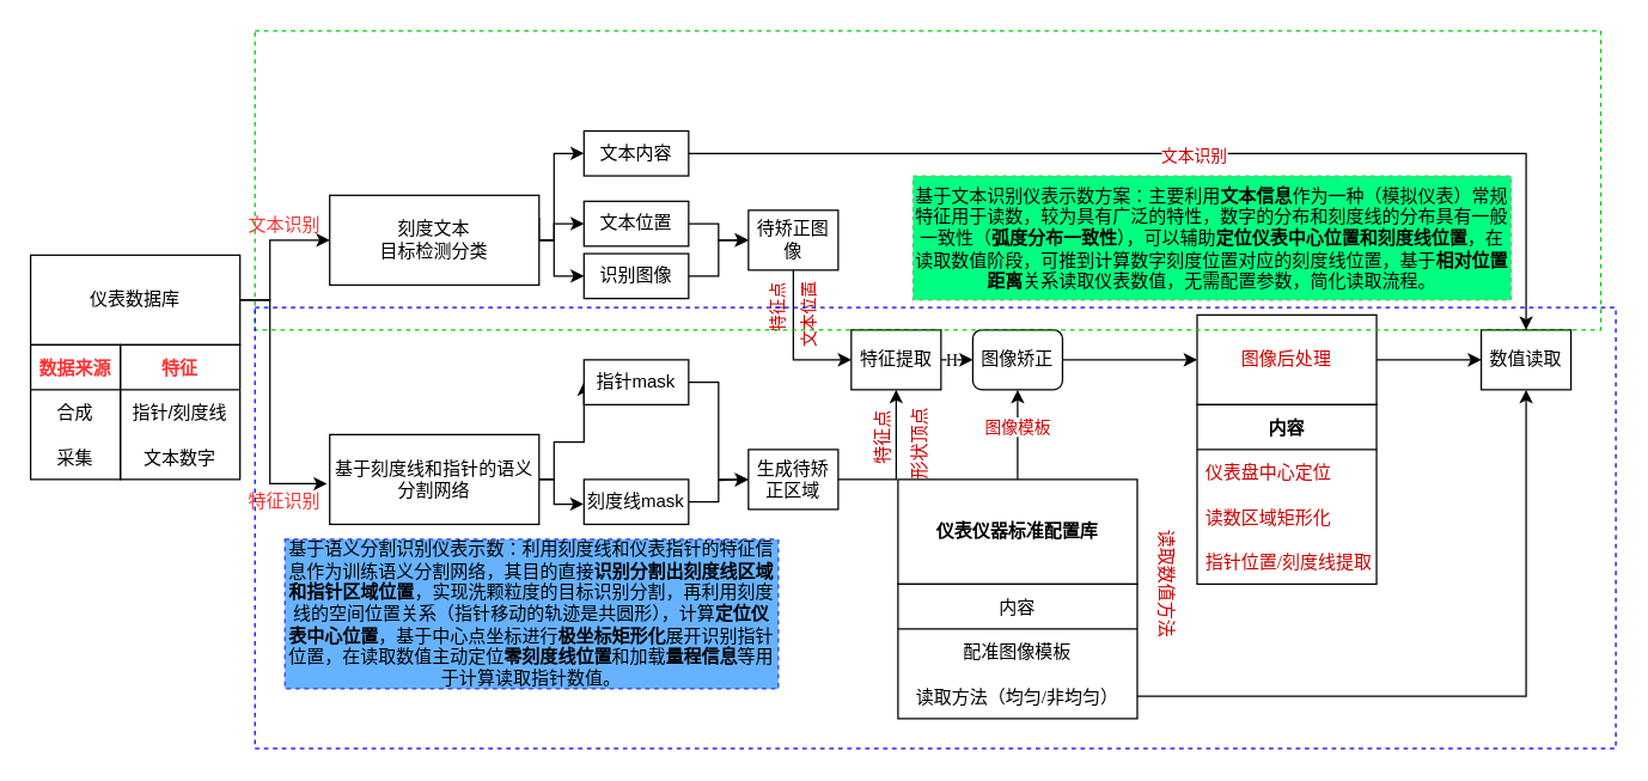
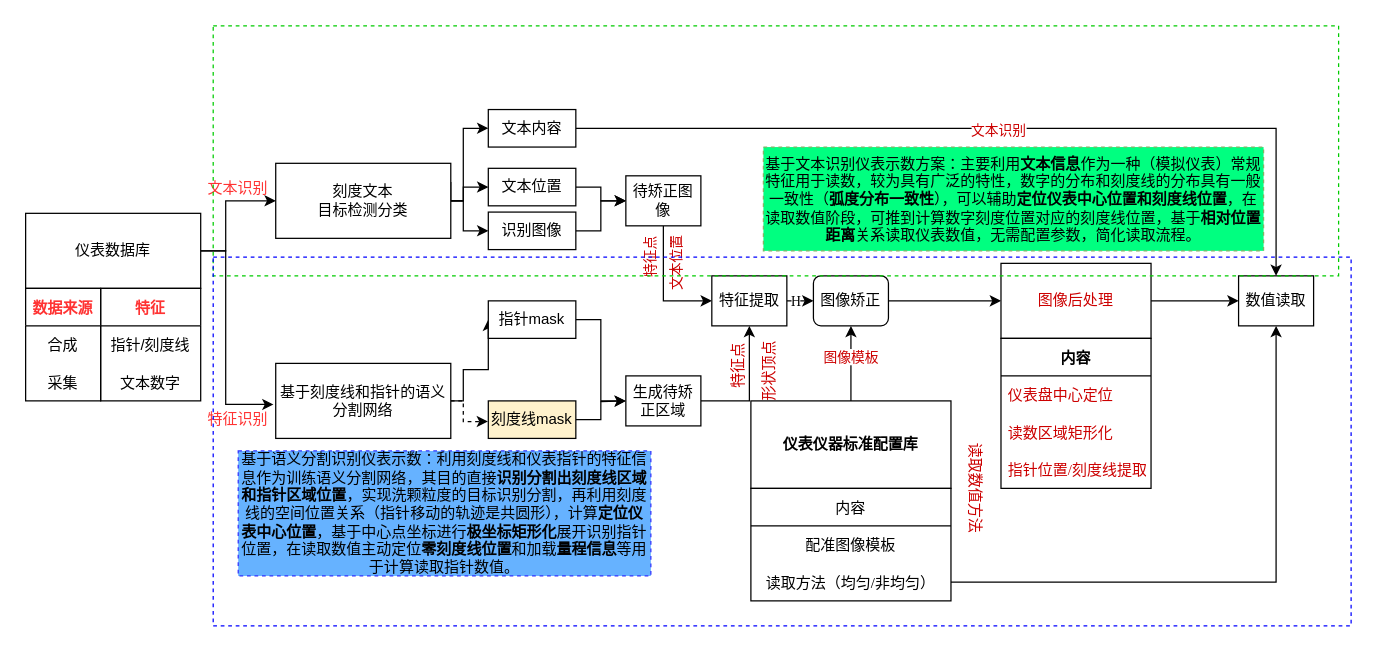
  <mxCell id="0" />
  <mxCell id="1" parent="0" />
  <mxCell id="2" style="edgeStyle=orthogonalEdgeStyle;rounded=0;orthogonalLoop=1;jettySize=auto;html=1;entryX=0;entryY=0.5;entryDx=0;entryDy=0;fontFamily=Times New Roman;fontColor=#FF3333;" edge="1" parent="1" source="4" target="8"><mxGeometry relative="1" as="geometry"><Array as="points"><mxPoint x="180" y="200" /><mxPoint x="180" y="160" /></Array></mxGeometry></mxCell>
  <mxCell id="3" style="edgeStyle=orthogonalEdgeStyle;rounded=0;orthogonalLoop=1;jettySize=auto;html=1;exitX=1;exitY=0.5;exitDx=0;exitDy=0;entryX=-0.013;entryY=0.547;entryDx=0;entryDy=0;entryPerimeter=0;fontFamily=Times New Roman;fontColor=#FF3333;" edge="1" parent="1" source="4" target="11"><mxGeometry relative="1" as="geometry"><Array as="points"><mxPoint x="180" y="200" /><mxPoint x="180" y="323" /></Array></mxGeometry></mxCell>
  <mxCell id="4" value="仪表数据库" style="rounded=0;whiteSpace=wrap;html=1;" vertex="1" parent="1"><mxGeometry x="20" y="170" width="140" height="60" as="geometry" /></mxCell>
  <mxCell id="5" style="edgeStyle=orthogonalEdgeStyle;rounded=0;orthogonalLoop=1;jettySize=auto;html=1;exitX=1;exitY=0.5;exitDx=0;exitDy=0;entryX=0;entryY=0.5;entryDx=0;entryDy=0;fontFamily=Times New Roman;fontColor=#FF3333;" edge="1" parent="1" source="8" target="27"><mxGeometry relative="1" as="geometry"><Array as="points"><mxPoint x="370" y="160" /><mxPoint x="370" y="102" /></Array></mxGeometry></mxCell>
  <mxCell id="6" style="edgeStyle=orthogonalEdgeStyle;rounded=0;orthogonalLoop=1;jettySize=auto;html=1;exitX=1;exitY=0.25;exitDx=0;exitDy=0;entryX=0;entryY=0.5;entryDx=0;entryDy=0;fontFamily=Times New Roman;fontColor=#FF3333;" edge="1" parent="1" source="8" target="23"><mxGeometry relative="1" as="geometry"><Array as="points"><mxPoint x="360" y="160" /><mxPoint x="370" y="160" /><mxPoint x="370" y="149" /></Array></mxGeometry></mxCell>
  <mxCell id="7" style="edgeStyle=orthogonalEdgeStyle;rounded=0;orthogonalLoop=1;jettySize=auto;html=1;exitX=1;exitY=0.5;exitDx=0;exitDy=0;entryX=0;entryY=0.5;entryDx=0;entryDy=0;fontFamily=Times New Roman;fontColor=#CC0000;" edge="1" parent="1" source="8" target="43"><mxGeometry relative="1" as="geometry"><Array as="points"><mxPoint x="370" y="160" /><mxPoint x="370" y="184" /></Array></mxGeometry></mxCell>
  <mxCell id="8" value="刻度文本&lt;br&gt;目标检测分类" style="rounded=0;whiteSpace=wrap;html=1;" vertex="1" parent="1"><mxGeometry x="220" y="130" width="140" height="60" as="geometry" /></mxCell>
  <mxCell id="9" style="edgeStyle=orthogonalEdgeStyle;rounded=0;orthogonalLoop=1;jettySize=auto;html=1;exitX=1;exitY=0.5;exitDx=0;exitDy=0;entryX=0;entryY=0.5;entryDx=0;entryDy=0;fontFamily=Times New Roman;fontColor=#FF3333;" edge="1" parent="1" source="11" target="29"><mxGeometry relative="1" as="geometry"><Array as="points"><mxPoint x="370" y="320" /><mxPoint x="370" y="295" /></Array></mxGeometry></mxCell>
- <mxCell id="10" style="edgeStyle=orthogonalEdgeStyle;rounded=0;orthogonalLoop=1;jettySize=auto;html=1;exitX=1;exitY=0.5;exitDx=0;exitDy=0;entryX=-0.004;entryY=0.549;entryDx=0;entryDy=0;entryPerimeter=0;fontFamily=Times New Roman;fontColor=#FF3333;" edge="1" parent="1" source="11" target="31"><mxGeometry relative="1" as="geometry"><Array as="points"><mxPoint x="370" y="320" /><mxPoint x="370" y="337" /></Array></mxGeometry></mxCell>
+ <mxCell id="10" style="edgeStyle=orthogonalEdgeStyle;rounded=0;orthogonalLoop=1;jettySize=auto;html=1;exitX=1;exitY=0.5;exitDx=0;exitDy=0;entryX=-0.004;entryY=0.549;entryDx=0;entryDy=0;entryPerimeter=0;fontFamily=Times New Roman;fontColor=#FF3333;dashed=1;" edge="1" parent="1" source="11" target="31"><mxGeometry relative="1" as="geometry"><Array as="points"><mxPoint x="370" y="320" /><mxPoint x="370" y="337" /></Array></mxGeometry></mxCell>
  <mxCell id="11" value="基于刻度线和指针的语义分割网络" style="rounded=0;whiteSpace=wrap;html=1;" vertex="1" parent="1"><mxGeometry x="220" y="290" width="140" height="60" as="geometry" /></mxCell>
  <mxCell id="12" style="edgeStyle=orthogonalEdgeStyle;rounded=0;orthogonalLoop=1;jettySize=auto;html=1;exitX=1;exitY=0.5;exitDx=0;exitDy=0;entryX=0;entryY=0.5;entryDx=0;entryDy=0;fontFamily=Times New Roman;fontColor=#000000;startArrow=none;" edge="1" parent="1" source="55" target="21"><mxGeometry relative="1" as="geometry" /></mxCell>
  <mxCell id="13" style="edgeStyle=orthogonalEdgeStyle;rounded=0;orthogonalLoop=1;jettySize=auto;html=1;exitX=1;exitY=0.5;exitDx=0;exitDy=0;entryX=0;entryY=0.5;entryDx=0;entryDy=0;fontFamily=Times New Roman;fontColor=#CC0000;" edge="1" parent="1" source="14" target="55"><mxGeometry relative="1" as="geometry" /></mxCell>
  <mxCell id="14" value="图像矫正" style="whiteSpace=wrap;html=1;align=center;rounded=1;" vertex="1" parent="1"><mxGeometry x="650" y="220" width="60" height="40" as="geometry" /></mxCell>
  <mxCell id="15" value="特征" style="swimlane;fontStyle=1;childLayout=stackLayout;horizontal=1;startSize=30;horizontalStack=0;resizeParent=1;resizeParentMax=0;resizeLast=0;collapsible=1;marginBottom=0;fontColor=#FF3333;" vertex="1" parent="1"><mxGeometry x="80" y="230" width="80" height="90" as="geometry"><mxRectangle x="30" y="170" width="60" height="30" as="alternateBounds" /></mxGeometry></mxCell>
  <mxCell id="16" value="指针/刻度线" style="text;strokeColor=none;fillColor=none;align=center;verticalAlign=middle;spacingLeft=4;spacingRight=4;overflow=hidden;points=[[0,0.5],[1,0.5]];portConstraint=eastwest;rotatable=0;" vertex="1" parent="15"><mxGeometry y="30" width="80" height="30" as="geometry" /></mxCell>
  <mxCell id="17" value="文本数字" style="text;strokeColor=none;fillColor=none;align=center;verticalAlign=middle;spacingLeft=4;spacingRight=4;overflow=hidden;points=[[0,0.5],[1,0.5]];portConstraint=eastwest;rotatable=0;" vertex="1" parent="15"><mxGeometry y="60" width="80" height="30" as="geometry" /></mxCell>
  <mxCell id="18" value="数据来源" style="swimlane;fontStyle=1;childLayout=stackLayout;horizontal=1;startSize=30;horizontalStack=0;resizeParent=1;resizeParentMax=0;resizeLast=0;collapsible=1;marginBottom=0;align=center;fontColor=#FF3333;" vertex="1" parent="1"><mxGeometry x="20" y="230" width="60" height="90" as="geometry" /></mxCell>
  <mxCell id="19" value="合成" style="text;strokeColor=none;fillColor=none;align=center;verticalAlign=middle;spacingLeft=4;spacingRight=4;overflow=hidden;points=[[0,0.5],[1,0.5]];portConstraint=eastwest;rotatable=0;" vertex="1" parent="18"><mxGeometry y="30" width="60" height="30" as="geometry" /></mxCell>
  <mxCell id="20" value="采集" style="text;strokeColor=none;fillColor=none;align=center;verticalAlign=middle;spacingLeft=4;spacingRight=4;overflow=hidden;points=[[0,0.5],[1,0.5]];portConstraint=eastwest;rotatable=0;" vertex="1" parent="18"><mxGeometry y="60" width="60" height="30" as="geometry" /></mxCell>
  <mxCell id="21" value="数值读取" style="rounded=0;whiteSpace=wrap;html=1;align=center;" vertex="1" parent="1"><mxGeometry x="990" y="220" width="60" height="40" as="geometry" /></mxCell>
  <mxCell id="22" style="edgeStyle=orthogonalEdgeStyle;rounded=0;orthogonalLoop=1;jettySize=auto;html=1;exitX=1;exitY=0.5;exitDx=0;exitDy=0;entryX=0;entryY=0.5;entryDx=0;entryDy=0;fontFamily=Times New Roman;fontColor=#FF3333;" edge="1" parent="1" source="23" target="33"><mxGeometry relative="1" as="geometry" /></mxCell>
  <mxCell id="23" value="文本位置" style="rounded=0;whiteSpace=wrap;html=1;" vertex="1" parent="1"><mxGeometry x="390" y="134" width="70" height="30" as="geometry" /></mxCell>
  <mxCell id="24" style="edgeStyle=orthogonalEdgeStyle;rounded=0;orthogonalLoop=1;jettySize=auto;html=1;exitX=0.5;exitY=1;exitDx=0;exitDy=0;fontFamily=Times New Roman;fontColor=#FF3333;" edge="1" parent="1"><mxGeometry relative="1" as="geometry"><mxPoint x="425" y="117" as="sourcePoint" /><mxPoint x="425" y="117" as="targetPoint" /></mxGeometry></mxCell>
  <mxCell id="25" style="edgeStyle=orthogonalEdgeStyle;rounded=0;orthogonalLoop=1;jettySize=auto;html=1;exitX=1;exitY=0.5;exitDx=0;exitDy=0;entryX=0.5;entryY=0;entryDx=0;entryDy=0;fontFamily=Times New Roman;fontColor=#CC0000;" edge="1" parent="1" source="27" target="21"><mxGeometry relative="1" as="geometry" /></mxCell>
  <mxCell id="26" value="文本识别" style="edgeLabel;html=1;align=center;verticalAlign=middle;resizable=0;points=[];fontFamily=Times New Roman;fontColor=#CC0000;" vertex="1" connectable="0" parent="25"><mxGeometry x="-0.007" y="-1" relative="1" as="geometry"><mxPoint as="offset" /></mxGeometry></mxCell>
  <mxCell id="27" value="文本内容" style="rounded=0;whiteSpace=wrap;html=1;" vertex="1" parent="1"><mxGeometry x="390" y="87" width="70" height="30" as="geometry" /></mxCell>
  <mxCell id="28" style="edgeStyle=orthogonalEdgeStyle;rounded=0;orthogonalLoop=1;jettySize=auto;html=1;exitX=1;exitY=0.5;exitDx=0;exitDy=0;entryX=0;entryY=0.5;entryDx=0;entryDy=0;fontFamily=Times New Roman;fontColor=#CC0000;" edge="1" parent="1" source="29" target="45"><mxGeometry relative="1" as="geometry" /></mxCell>
  <mxCell id="29" value="指针mask" style="rounded=0;whiteSpace=wrap;html=1;" vertex="1" parent="1"><mxGeometry x="390" y="240" width="70" height="30" as="geometry" /></mxCell>
  <mxCell id="30" style="edgeStyle=orthogonalEdgeStyle;rounded=0;orthogonalLoop=1;jettySize=auto;html=1;exitX=1;exitY=0.5;exitDx=0;exitDy=0;fontFamily=Times New Roman;fontColor=#CC0000;" edge="1" parent="1" source="31"><mxGeometry relative="1" as="geometry"><mxPoint x="500" y="320" as="targetPoint" /></mxGeometry></mxCell>
- <mxCell id="31" value="刻度线mask" style="rounded=0;whiteSpace=wrap;html=1;" vertex="1" parent="1"><mxGeometry x="390" y="320" width="70" height="30" as="geometry" /></mxCell>
+ <mxCell id="31" value="刻度线mask" style="rounded=0;whiteSpace=wrap;html=1;fillColor=#fff2cc;" vertex="1" parent="1"><mxGeometry x="390" y="320" width="70" height="30" as="geometry" /></mxCell>
  <mxCell id="32" value="" style="edgeStyle=orthogonalEdgeStyle;rounded=0;orthogonalLoop=1;jettySize=auto;html=1;exitX=0.5;exitY=1;exitDx=0;exitDy=0;entryX=0;entryY=0.5;entryDx=0;entryDy=0;fontFamily=Times New Roman;fontColor=#CC0000;" edge="1" parent="1" source="33" target="48"><mxGeometry x="-0.333" y="-20" relative="1" as="geometry"><mxPoint as="offset" /></mxGeometry></mxCell>
  <mxCell id="33" value="待矫正图像" style="rounded=0;whiteSpace=wrap;html=1;align=center;" vertex="1" parent="1"><mxGeometry x="500" y="140" width="60" height="40" as="geometry" /></mxCell>
  <mxCell id="34" value="文本识别" style="text;html=1;strokeColor=none;fillColor=none;align=center;verticalAlign=middle;whiteSpace=wrap;rounded=0;fontFamily=Times New Roman;fontColor=#FF3333;" vertex="1" parent="1"><mxGeometry x="160" y="140" width="60" height="20" as="geometry" /></mxCell>
  <mxCell id="35" value="特征识别" style="text;html=1;strokeColor=none;fillColor=none;align=center;verticalAlign=middle;whiteSpace=wrap;rounded=0;fontFamily=Times New Roman;fontColor=#FF3333;" vertex="1" parent="1"><mxGeometry x="160" y="325" width="60" height="20" as="geometry" /></mxCell>
  <mxCell id="36" style="edgeStyle=orthogonalEdgeStyle;rounded=0;orthogonalLoop=1;jettySize=auto;html=1;exitX=0.5;exitY=0;exitDx=0;exitDy=0;entryX=0.5;entryY=1;entryDx=0;entryDy=0;fontFamily=Times New Roman;fontColor=#000000;" edge="1" parent="1" source="38" target="14"><mxGeometry relative="1" as="geometry" /></mxCell>
  <mxCell id="37" value="图像模板" style="edgeLabel;html=1;align=center;verticalAlign=middle;resizable=0;points=[];fontFamily=Times New Roman;fontColor=#CC0000;" vertex="1" connectable="0" parent="36"><mxGeometry x="0.184" y="1" relative="1" as="geometry"><mxPoint as="offset" /></mxGeometry></mxCell>
  <mxCell id="38" value="仪表仪器标准配置库" style="rounded=0;whiteSpace=wrap;html=1;fontFamily=Times New Roman;fontColor=#000000;align=center;fontStyle=1" vertex="1" parent="1"><mxGeometry x="600" y="320" width="160" height="70" as="geometry" /></mxCell>
  <mxCell id="39" value="内容" style="swimlane;fontStyle=0;childLayout=stackLayout;horizontal=1;startSize=30;horizontalStack=0;resizeParent=1;resizeParentMax=0;resizeLast=0;collapsible=1;marginBottom=0;fontFamily=Times New Roman;fontColor=#000000;align=center;" vertex="1" parent="1"><mxGeometry x="600" y="390" width="160" height="90" as="geometry" /></mxCell>
  <mxCell id="40" value="配准图像模板" style="text;strokeColor=none;fillColor=none;align=center;verticalAlign=middle;spacingLeft=4;spacingRight=4;overflow=hidden;points=[[0,0.5],[1,0.5]];portConstraint=eastwest;rotatable=0;fontFamily=Times New Roman;fontColor=#000000;" vertex="1" parent="39"><mxGeometry y="30" width="160" height="30" as="geometry" /></mxCell>
  <mxCell id="41" value="读取方法（均匀/非均匀）" style="text;strokeColor=none;fillColor=none;align=center;verticalAlign=middle;spacingLeft=4;spacingRight=4;overflow=hidden;points=[[0,0.5],[1,0.5]];portConstraint=eastwest;rotatable=0;fontFamily=Times New Roman;fontColor=#000000;" vertex="1" parent="39"><mxGeometry y="60" width="160" height="30" as="geometry" /></mxCell>
  <mxCell id="42" style="edgeStyle=orthogonalEdgeStyle;rounded=0;orthogonalLoop=1;jettySize=auto;html=1;exitX=1;exitY=0.5;exitDx=0;exitDy=0;entryX=0;entryY=0.5;entryDx=0;entryDy=0;fontFamily=Times New Roman;fontColor=#CC0000;" edge="1" parent="1" source="43" target="33"><mxGeometry relative="1" as="geometry" /></mxCell>
  <mxCell id="43" value="识别图像" style="rounded=0;whiteSpace=wrap;html=1;" vertex="1" parent="1"><mxGeometry x="390" y="169" width="70" height="30" as="geometry" /></mxCell>
  <mxCell id="44" style="edgeStyle=orthogonalEdgeStyle;rounded=0;orthogonalLoop=1;jettySize=auto;html=1;exitX=1;exitY=0.5;exitDx=0;exitDy=0;entryX=0.5;entryY=1;entryDx=0;entryDy=0;fontFamily=Times New Roman;fontColor=#CC0000;" edge="1" parent="1" source="45" target="48"><mxGeometry relative="1" as="geometry" /></mxCell>
  <mxCell id="45" value="生成待矫正区域" style="rounded=0;whiteSpace=wrap;html=1;align=center;" vertex="1" parent="1"><mxGeometry x="500" y="300" width="60" height="40" as="geometry" /></mxCell>
  <mxCell id="46" style="edgeStyle=orthogonalEdgeStyle;rounded=0;orthogonalLoop=1;jettySize=auto;html=1;exitX=1;exitY=0.5;exitDx=0;exitDy=0;entryX=0;entryY=0.5;entryDx=0;entryDy=0;fontFamily=Times New Roman;fontColor=#CC0000;" edge="1" parent="1" source="48" target="14"><mxGeometry relative="1" as="geometry" /></mxCell>
  <mxCell id="47" value="H" style="edgeLabel;html=1;align=center;verticalAlign=middle;resizable=0;points=[];fontFamily=Times New Roman;fontColor=#000000;" vertex="1" connectable="0" parent="46"><mxGeometry x="-0.348" relative="1" as="geometry"><mxPoint as="offset" /></mxGeometry></mxCell>
  <mxCell id="48" value="特征提取" style="rounded=0;whiteSpace=wrap;html=1;align=center;" vertex="1" parent="1"><mxGeometry x="568.75" y="220" width="60" height="40" as="geometry" /></mxCell>
  <mxCell id="49" value="特征点" style="text;html=1;strokeColor=none;fillColor=none;align=center;verticalAlign=middle;whiteSpace=wrap;rounded=0;fontFamily=Times New Roman;fontColor=#CC0000;rotation=-90;" vertex="1" parent="1"><mxGeometry x="568.75" y="280" width="42.5" height="25" as="geometry" /></mxCell>
  <mxCell id="50" value="形状顶点" style="text;html=1;strokeColor=none;fillColor=none;align=center;verticalAlign=middle;whiteSpace=wrap;rounded=0;fontFamily=Times New Roman;fontColor=#CC0000;rotation=-90;" vertex="1" parent="1"><mxGeometry x="590" y="283.75" width="50" height="25" as="geometry" /></mxCell>
  <mxCell id="51" value="&lt;span style=&quot;font-size: 11px ; background-color: rgb(255 , 255 , 255)&quot;&gt;文本位置&lt;/span&gt;" style="text;html=1;strokeColor=none;fillColor=none;align=center;verticalAlign=middle;whiteSpace=wrap;rounded=0;fontFamily=Times New Roman;fontColor=#CC0000;rotation=-90;" vertex="1" parent="1"><mxGeometry x="511" y="200" width="58.75" height="20" as="geometry" /></mxCell>
  <mxCell id="52" value="&lt;span style=&quot;font-size: 11px ; background-color: rgb(255 , 255 , 255)&quot;&gt;特征点&lt;/span&gt;" style="text;html=1;strokeColor=none;fillColor=none;align=center;verticalAlign=middle;whiteSpace=wrap;rounded=0;fontFamily=Times New Roman;fontColor=#CC0000;rotation=-90;" vertex="1" parent="1"><mxGeometry x="500" y="195" width="40" height="20" as="geometry" /></mxCell>
  <mxCell id="53" style="edgeStyle=orthogonalEdgeStyle;rounded=0;orthogonalLoop=1;jettySize=auto;html=1;exitX=1;exitY=0.5;exitDx=0;exitDy=0;entryX=0.5;entryY=1;entryDx=0;entryDy=0;fontFamily=Times New Roman;fontColor=#CC0000;" edge="1" parent="1" source="41" target="21"><mxGeometry relative="1" as="geometry" /></mxCell>
  <mxCell id="54" value="读取数值方法" style="text;html=1;strokeColor=none;fillColor=none;align=center;verticalAlign=middle;whiteSpace=wrap;rounded=0;fontFamily=Times New Roman;fontColor=#CC0000;rotation=90;" vertex="1" parent="1"><mxGeometry x="720" y="380" width="120" height="20" as="geometry" /></mxCell>
  <mxCell id="55" value="图像后处理" style="rounded=0;whiteSpace=wrap;html=1;fontFamily=Times New Roman;fontColor=#CC0000;align=center;" vertex="1" parent="1"><mxGeometry x="800" y="210" width="120" height="60" as="geometry" /></mxCell>
  <mxCell id="56" value="内容" style="swimlane;fontStyle=1;childLayout=stackLayout;horizontal=1;startSize=30;horizontalStack=0;resizeParent=1;resizeParentMax=0;resizeLast=0;collapsible=1;marginBottom=0;fontFamily=Times New Roman;fontColor=#000000;align=center;" vertex="1" parent="1"><mxGeometry x="800" y="270" width="120" height="120" as="geometry" /></mxCell>
  <mxCell id="57" value="仪表盘中心定位" style="text;strokeColor=none;fillColor=none;align=left;verticalAlign=middle;spacingLeft=4;spacingRight=4;overflow=hidden;points=[[0,0.5],[1,0.5]];portConstraint=eastwest;rotatable=0;fontFamily=Times New Roman;fontColor=#CC0000;" vertex="1" parent="56"><mxGeometry y="30" width="120" height="30" as="geometry" /></mxCell>
  <mxCell id="58" value="读数区域矩形化" style="text;strokeColor=none;fillColor=none;align=left;verticalAlign=middle;spacingLeft=4;spacingRight=4;overflow=hidden;points=[[0,0.5],[1,0.5]];portConstraint=eastwest;rotatable=0;fontFamily=Times New Roman;fontColor=#CC0000;" vertex="1" parent="56"><mxGeometry y="60" width="120" height="30" as="geometry" /></mxCell>
  <mxCell id="59" value="指针位置/刻度线提取" style="text;strokeColor=none;fillColor=none;align=left;verticalAlign=middle;spacingLeft=4;spacingRight=4;overflow=hidden;points=[[0,0.5],[1,0.5]];portConstraint=eastwest;rotatable=0;fontFamily=Times New Roman;fontColor=#CC0000;" vertex="1" parent="56"><mxGeometry y="90" width="120" height="30" as="geometry" /></mxCell>
  <mxCell id="60" value="" style="rounded=0;whiteSpace=wrap;html=1;fontFamily=Times New Roman;fontColor=#000000;align=center;labelBackgroundColor=none;fillColor=none;dashed=1;strokeColor=#00CC00;" vertex="1" parent="1"><mxGeometry x="170" y="20" width="900" height="200" as="geometry" /></mxCell>
  <mxCell id="61" value="" style="rounded=0;whiteSpace=wrap;html=1;fontFamily=Times New Roman;fontColor=#000000;align=center;labelBackgroundColor=none;fillColor=none;dashed=1;strokeColor=#0000FF;" vertex="1" parent="1"><mxGeometry x="170" y="205" width="910" height="295" as="geometry" /></mxCell>
  <mxCell id="62" value="基于语义分割识别仪表示数：利用刻度线和仪表指针的特征信息作为训练语义分割网络，其目的直接&lt;b&gt;识别分割出刻度线区域和指针区域位置&lt;/b&gt;，实现洗颗粒度的目标识别分割，再利用刻度线的空间位置关系（指针移动的轨迹是共圆形），计算&lt;b&gt;定位仪表中心位置&lt;/b&gt;，基于中心点坐标进行&lt;b&gt;极坐标矩形化&lt;/b&gt;展开识别指针位置，在读取数值主动定位&lt;b&gt;零刻度线位置&lt;/b&gt;和加载&lt;b&gt;量程信息&lt;/b&gt;等用于计算读取指针数值。" style="text;html=1;strokeColor=#3333FF;fillColor=#66B2FF;align=center;verticalAlign=middle;whiteSpace=wrap;rounded=0;dashed=1;labelBackgroundColor=none;fontFamily=Times New Roman;" vertex="1" parent="1"><mxGeometry x="190" y="360" width="330" height="100" as="geometry" /></mxCell>
  <mxCell id="63" value="基于文本识别仪表示数方案：主要利用&lt;b&gt;文本信息&lt;/b&gt;作为一种（模拟仪表）常规特征用于读数，较为具有广泛的特性，数字的分布和刻度线的分布具有一般一致性（&lt;b&gt;弧度分布一致性&lt;/b&gt;），可以辅助&lt;b&gt;定位仪表中心位置和刻度线位置&lt;/b&gt;，在读取数值阶段，可推到计算数字刻度位置对应的刻度线位置，基于&lt;b&gt;相对位置距离&lt;/b&gt;关系读取仪表数值，无需配置参数，简化读取流程。" style="text;html=1;strokeColor=#82b366;fillColor=#00FF80;align=center;verticalAlign=middle;whiteSpace=wrap;rounded=0;dashed=1;labelBackgroundColor=none;fontFamily=Times New Roman;" vertex="1" parent="1"><mxGeometry x="610" y="117" width="400" height="83" as="geometry" /></mxCell>
